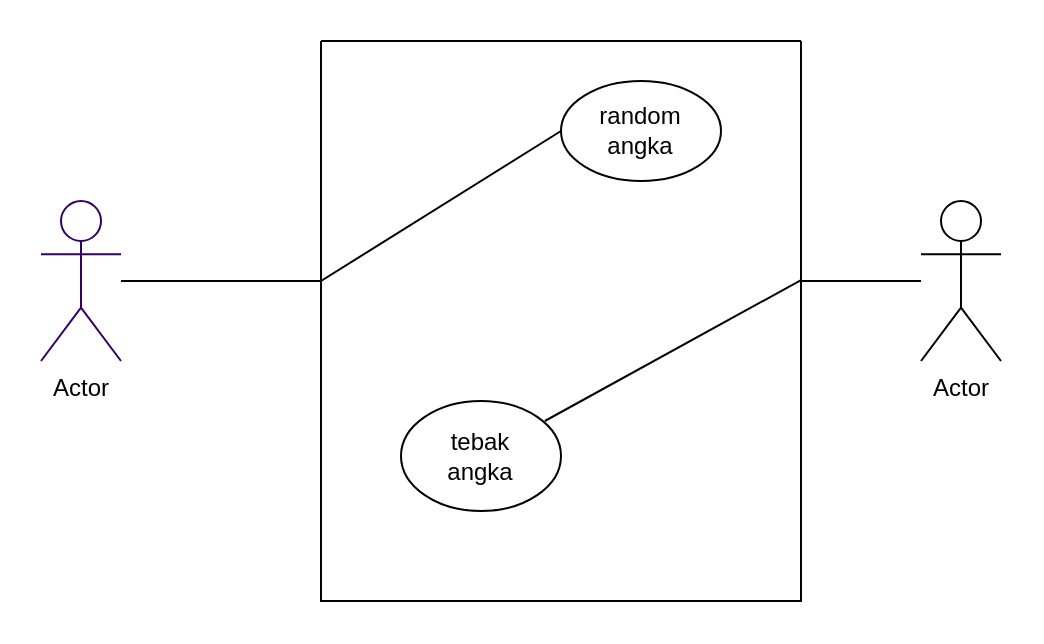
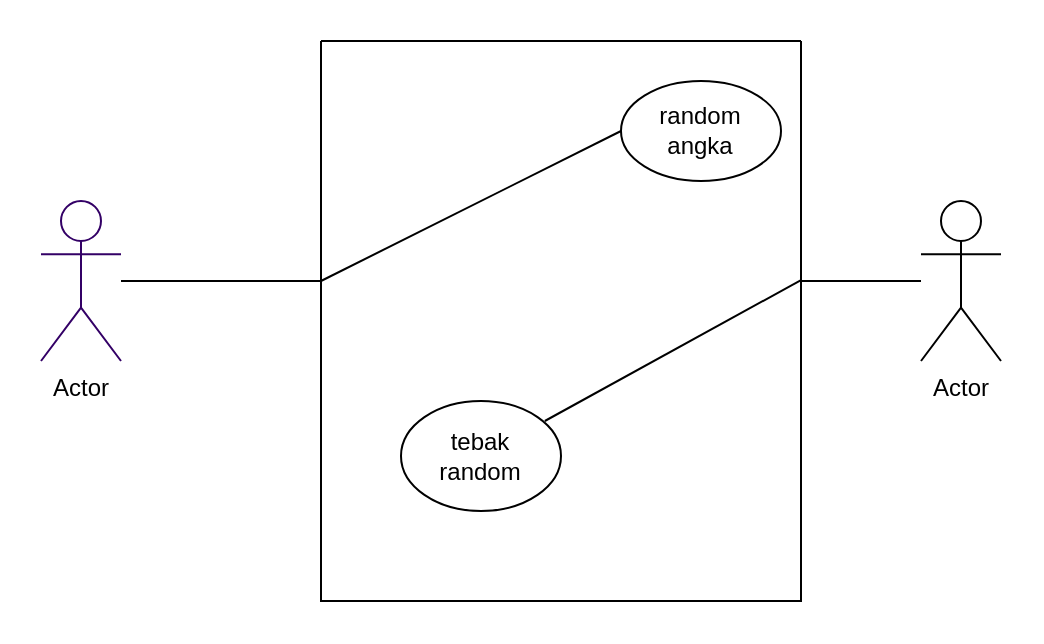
  <mxCell id="0" />
  <mxCell id="1" parent="0" />
  <mxCell id="2" value="Actor" style="shape=umlActor;verticalLabelPosition=bottom;verticalAlign=top;html=1;outlineConnect=0;strokeColor=#330066;shadow=0;" vertex="1" parent="1"><mxGeometry x="20" y="100" width="40" height="80" as="geometry" /></mxCell>
  <mxCell id="3" value="" style="endArrow=none;html=1;rounded=0;shadow=0;" edge="1" parent="1" source="2"><mxGeometry width="50" height="50" relative="1" as="geometry"><mxPoint x="100" y="170" as="sourcePoint" /><mxPoint x="160" y="140" as="targetPoint" /></mxGeometry></mxCell>
  <mxCell id="4" value="" style="swimlane;startSize=0;" vertex="1" parent="1"><mxGeometry x="160" y="20" width="240" height="280" as="geometry"><mxRectangle x="240" y="90" width="50" height="40" as="alternateBounds" /></mxGeometry></mxCell>
- <mxCell id="5" value="&lt;div style=&quot;&quot;&gt;&lt;span style=&quot;background-color: initial;&quot;&gt;random&lt;/span&gt;&lt;/div&gt;&lt;div style=&quot;&quot;&gt;&lt;span style=&quot;background-color: initial;&quot;&gt;angka&lt;/span&gt;&lt;/div&gt;" style="ellipse;whiteSpace=wrap;html=1;align=center;" vertex="1" parent="4"><mxGeometry x="120" y="20" width="80" height="50" as="geometry" /></mxCell>
+ <mxCell id="5" value="&lt;div style=&quot;&quot;&gt;&lt;span style=&quot;background-color: initial;&quot;&gt;random&lt;/span&gt;&lt;/div&gt;&lt;div style=&quot;&quot;&gt;&lt;span style=&quot;background-color: initial;&quot;&gt;angka&lt;/span&gt;&lt;/div&gt;" style="ellipse;whiteSpace=wrap;html=1;align=center;" vertex="1" parent="4"><mxGeometry x="150" y="20" width="80" height="50" as="geometry" /></mxCell>
  <mxCell id="6" value="" style="endArrow=none;html=1;rounded=0;entryX=0;entryY=0.5;entryDx=0;entryDy=0;" edge="1" parent="4" target="5"><mxGeometry width="50" height="50" relative="1" as="geometry"><mxPoint y="120" as="sourcePoint" /><mxPoint x="50" y="70" as="targetPoint" /></mxGeometry></mxCell>
- <mxCell id="7" value="tebak&lt;br&gt;angka" style="ellipse;whiteSpace=wrap;html=1;align=center;" vertex="1" parent="4"><mxGeometry x="40" y="180" width="80" height="55" as="geometry" /></mxCell>
+ <mxCell id="7" value="tebak&lt;br&gt;random" style="ellipse;whiteSpace=wrap;html=1;align=center;" vertex="1" parent="4"><mxGeometry x="40" y="180" width="80" height="55" as="geometry" /></mxCell>
  <mxCell id="8" value="" style="endArrow=none;html=1;rounded=0;entryX=1;entryY=0.427;entryDx=0;entryDy=0;entryPerimeter=0;" edge="1" parent="4" target="4"><mxGeometry width="50" height="50" relative="1" as="geometry"><mxPoint x="111.92" y="190" as="sourcePoint" /><mxPoint x="240.0" y="112.56" as="targetPoint" /></mxGeometry></mxCell>
  <mxCell id="9" value="" style="endArrow=none;html=1;rounded=0;" edge="1" parent="4"><mxGeometry width="50" height="50" relative="1" as="geometry"><mxPoint x="240" y="120" as="sourcePoint" /><mxPoint x="300" y="120" as="targetPoint" /></mxGeometry></mxCell>
  <mxCell id="10" value="Actor" style="shape=umlActor;verticalLabelPosition=bottom;verticalAlign=top;html=1;outlineConnect=0;" vertex="1" parent="1"><mxGeometry x="460" y="100" width="40" height="80" as="geometry" /></mxCell>
